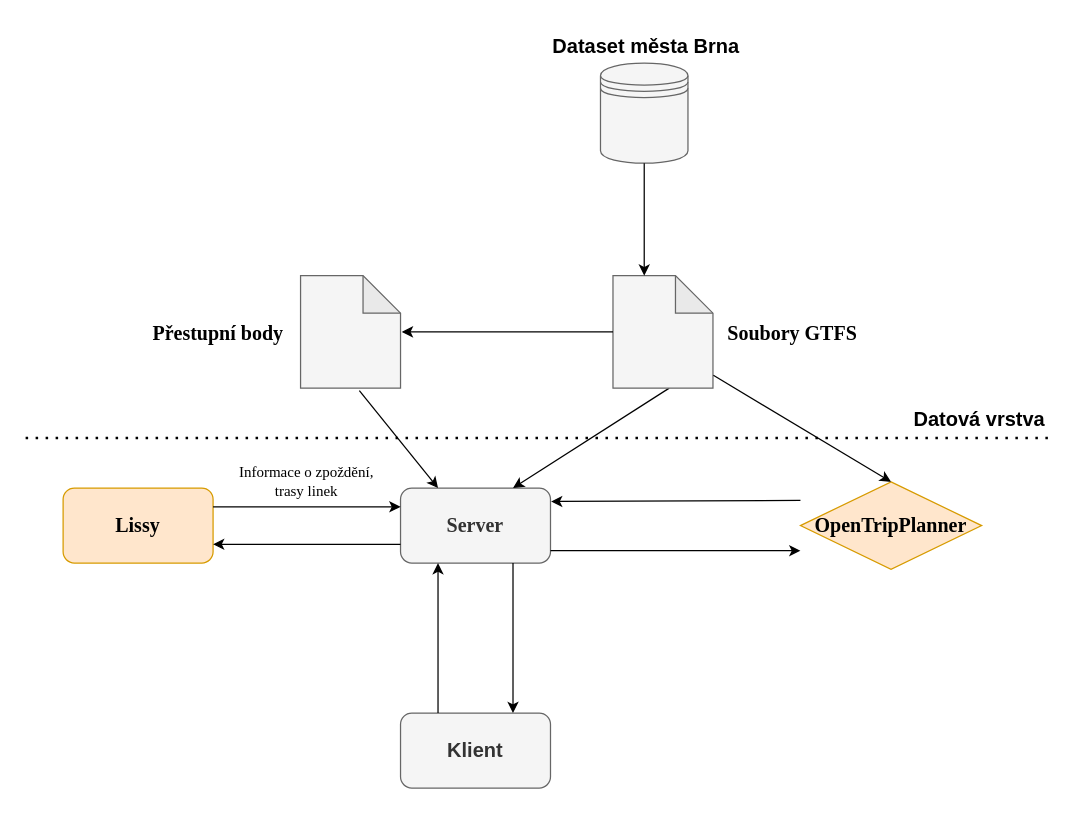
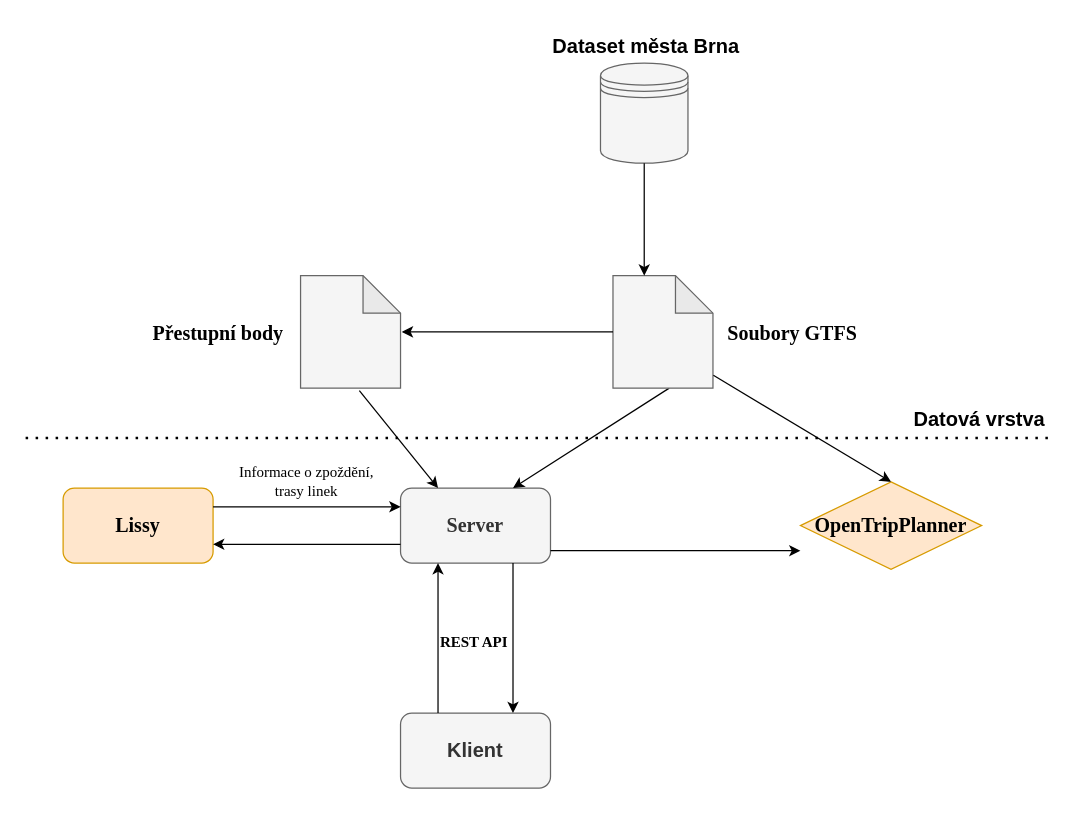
  <mxCell id="0" />
  <mxCell id="1" parent="0" />
  <mxCell id="2" value="&lt;b&gt;&lt;font style=&quot;font-size: 16px;&quot;&gt;Klient&lt;/font&gt;&lt;/b&gt;" style="rounded=1;whiteSpace=wrap;html=1;fillColor=#f5f5f5;fontColor=#333333;strokeColor=#666666;" parent="1" vertex="1"><mxGeometry x="320" y="570" width="120" height="60" as="geometry" /></mxCell>
  <mxCell id="3" value="&lt;font face=&quot;Times New Roman&quot; size=&quot;1&quot;&gt;&lt;b style=&quot;font-size: 16px;&quot;&gt;Server&lt;/b&gt;&lt;/font&gt;" style="rounded=1;whiteSpace=wrap;html=1;fillColor=#f5f5f5;fontColor=#333333;strokeColor=#666666;" parent="1" vertex="1"><mxGeometry x="320" y="390" width="120" height="60" as="geometry" /></mxCell>
  <mxCell id="4" value="" style="endArrow=classic;html=1;rounded=0;entryX=0.25;entryY=1;entryDx=0;entryDy=0;" parent="1" target="3" edge="1"><mxGeometry width="50" height="50" relative="1" as="geometry"><mxPoint x="350" y="570" as="sourcePoint" /><mxPoint x="350" y="440" as="targetPoint" /></mxGeometry></mxCell>
  <mxCell id="5" value="" style="endArrow=classic;html=1;rounded=0;exitX=0.75;exitY=1;exitDx=0;exitDy=0;" parent="1" source="3" edge="1"><mxGeometry width="50" height="50" relative="1" as="geometry"><mxPoint x="486" y="400" as="sourcePoint" /><mxPoint x="410" y="570" as="targetPoint" /></mxGeometry></mxCell>
  <mxCell id="6" value="" style="shape=note;whiteSpace=wrap;html=1;backgroundOutline=1;darkOpacity=0.05;fillColor=#f5f5f5;fontColor=#333333;strokeColor=#666666;" parent="1" vertex="1"><mxGeometry x="240" y="220" width="80" height="90" as="geometry" /></mxCell>
  <mxCell id="7" value="&lt;font face=&quot;Times New Roman&quot; style=&quot;font-size: 16px;&quot;&gt;&lt;b&gt;Přestupní body&lt;/b&gt;&lt;/font&gt;" style="text;whiteSpace=wrap;html=1;" parent="1" vertex="1"><mxGeometry x="120" y="250" width="120" height="40" as="geometry" /></mxCell>
+ <mxCell id="8" value="&lt;font face=&quot;Times New Roman&quot;&gt;&lt;b&gt;REST API&lt;br&gt;&lt;/b&gt;&lt;/font&gt;" style="text;whiteSpace=wrap;html=1;" parent="1" vertex="1"><mxGeometry x="350" y="500" width="60" height="40" as="geometry" /></mxCell>
  <mxCell id="9" value="" style="endArrow=classic;html=1;rounded=0;exitX=0.588;exitY=1.022;exitDx=0;exitDy=0;exitPerimeter=0;entryX=0.25;entryY=0;entryDx=0;entryDy=0;" parent="1" source="6" target="3" edge="1"><mxGeometry width="50" height="50" relative="1" as="geometry"><mxPoint x="400" y="560" as="sourcePoint" /><mxPoint x="450" y="510" as="targetPoint" /></mxGeometry></mxCell>
  <mxCell id="10" value="" style="endArrow=classic;html=1;rounded=0;exitX=0.5;exitY=1;exitDx=0;exitDy=0;entryX=0.75;entryY=0;entryDx=0;entryDy=0;" parent="1" target="3" edge="1"><mxGeometry width="50" height="50" relative="1" as="geometry"><mxPoint x="535" y="310" as="sourcePoint" /><mxPoint x="450" y="510" as="targetPoint" /></mxGeometry></mxCell>
  <mxCell id="11" value="" style="shape=note;whiteSpace=wrap;html=1;backgroundOutline=1;darkOpacity=0.05;fillColor=#f5f5f5;fontColor=#333333;strokeColor=#666666;" parent="1" vertex="1"><mxGeometry x="490" y="220" width="80" height="90" as="geometry" /></mxCell>
  <mxCell id="12" value="&lt;font face=&quot;Times New Roman&quot;&gt;&lt;b&gt;&lt;font style=&quot;font-size: 16px;&quot;&gt;Soubory GTFS&lt;br&gt;&lt;/font&gt;&lt;/b&gt;&lt;/font&gt;" style="text;whiteSpace=wrap;html=1;" parent="1" vertex="1"><mxGeometry x="580" y="250" width="120" height="40" as="geometry" /></mxCell>
  <mxCell id="13" value="" style="shape=datastore;whiteSpace=wrap;html=1;fillColor=#f5f5f5;fontColor=#333333;strokeColor=#666666;" parent="1" vertex="1"><mxGeometry x="480" y="50" width="70" height="80" as="geometry" /></mxCell>
  <mxCell id="14" style="edgeStyle=orthogonalEdgeStyle;rounded=0;orthogonalLoop=1;jettySize=auto;html=1;exitX=0;exitY=0.5;exitDx=0;exitDy=0;exitPerimeter=0;entryX=1.013;entryY=0.5;entryDx=0;entryDy=0;entryPerimeter=0;" parent="1" source="11" target="6" edge="1"><mxGeometry relative="1" as="geometry" /></mxCell>
  <mxCell id="15" style="edgeStyle=orthogonalEdgeStyle;rounded=0;orthogonalLoop=1;jettySize=auto;html=1;exitX=0.5;exitY=1;exitDx=0;exitDy=0;entryX=0;entryY=0;entryDx=25;entryDy=0;entryPerimeter=0;" parent="1" source="13" target="11" edge="1"><mxGeometry relative="1" as="geometry" /></mxCell>
  <mxCell id="16" value="&lt;font style=&quot;font-size: 16px;&quot;&gt;&lt;b&gt;Dataset města Brna&lt;br&gt;&lt;/b&gt;&lt;/font&gt;" style="text;whiteSpace=wrap;html=1;" parent="1" vertex="1"><mxGeometry x="440" y="20" width="165" height="40" as="geometry" /></mxCell>
  <mxCell id="17" value="" style="endArrow=none;dashed=1;html=1;dashPattern=1 3;strokeWidth=2;rounded=0;" parent="1" edge="1"><mxGeometry width="50" height="50" relative="1" as="geometry"><mxPoint y="350" as="sourcePoint" x="20" /><mxPoint x="840" y="350" as="targetPoint" /></mxGeometry></mxCell>
  <mxCell id="18" value="&lt;b&gt;&lt;font style=&quot;font-size: 16px;&quot;&gt;Datová vrstva&lt;/font&gt;&lt;/b&gt;" style="text;html=1;align=center;verticalAlign=middle;whiteSpace=wrap;rounded=0;" parent="1" vertex="1"><mxGeometry x="720" y="320" width="127" height="30" as="geometry" /></mxCell>
  <mxCell id="19" value="&lt;font face=&quot;Times New Roman&quot; style=&quot;font-size: 16px;&quot;&gt;&lt;b&gt;OpenTripPlanner&lt;/b&gt;&lt;/font&gt;" style="rhombus;whiteSpace=wrap;html=1;fillColor=#ffe6cc;strokeColor=#d79b00;" parent="1" vertex="1"><mxGeometry x="640" y="385" width="145" height="70" as="geometry" /></mxCell>
  <mxCell id="20" value="" style="endArrow=classic;html=1;rounded=0;entryX=0;entryY=0.787;entryDx=0;entryDy=0;entryPerimeter=0;" edge="1" parent="1" target="19"><mxGeometry width="50" height="50" relative="1" as="geometry"><mxPoint x="440" y="440" as="sourcePoint" /><mxPoint x="490" y="390" as="targetPoint" /></mxGeometry></mxCell>
- <mxCell id="21" value="" style="endArrow=classic;html=1;rounded=0;entryX=1.004;entryY=0.178;entryDx=0;entryDy=0;entryPerimeter=0;exitX=0;exitY=0.213;exitDx=0;exitDy=0;exitPerimeter=0;" edge="1" parent="1" source="19" target="3"><mxGeometry width="50" height="50" relative="1" as="geometry"><mxPoint x="470" y="410" as="sourcePoint" /><mxPoint x="520" y="360" as="targetPoint" /></mxGeometry></mxCell>
  <mxCell id="22" value="&lt;font face=&quot;Times New Roman&quot; style=&quot;font-size: 16px;&quot;&gt;&lt;b&gt;Lissy&lt;/b&gt;&lt;/font&gt;" style="rounded=1;whiteSpace=wrap;html=1;fillColor=#ffe6cc;strokeColor=#d79b00;" vertex="1" parent="1"><mxGeometry x="50" y="390" width="120" height="60" as="geometry" /></mxCell>
  <mxCell id="23" value="" style="endArrow=classic;html=1;rounded=0;exitX=0;exitY=0.75;exitDx=0;exitDy=0;entryX=1;entryY=0.75;entryDx=0;entryDy=0;" edge="1" parent="1" source="3" target="22"><mxGeometry width="50" height="50" relative="1" as="geometry"><mxPoint x="220" y="480" as="sourcePoint" /><mxPoint x="270" y="430" as="targetPoint" /></mxGeometry></mxCell>
  <mxCell id="24" value="" style="endArrow=classic;html=1;rounded=0;exitX=1;exitY=0.25;exitDx=0;exitDy=0;entryX=0;entryY=0.25;entryDx=0;entryDy=0;" edge="1" parent="1" source="22" target="3"><mxGeometry width="50" height="50" relative="1" as="geometry"><mxPoint x="330" y="410" as="sourcePoint" /><mxPoint x="180" y="410" as="targetPoint" /></mxGeometry></mxCell>
  <mxCell id="25" value="&lt;font face=&quot;Times New Roman&quot;&gt;Informace o zpoždění, trasy linek&lt;/font&gt;" style="text;html=1;align=center;verticalAlign=middle;whiteSpace=wrap;rounded=0;" vertex="1" parent="1"><mxGeometry x="180" y="370" width="130" height="30" as="geometry" /></mxCell>
  <mxCell id="26" value="" style="endArrow=classic;html=1;rounded=0;exitX=1.004;exitY=0.886;exitDx=0;exitDy=0;exitPerimeter=0;entryX=0.5;entryY=0;entryDx=0;entryDy=0;" edge="1" parent="1" source="11" target="19"><mxGeometry width="50" height="50" relative="1" as="geometry"><mxPoint x="710" y="320" as="sourcePoint" /><mxPoint x="760" y="270" as="targetPoint" /></mxGeometry></mxCell>
